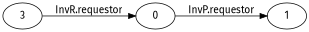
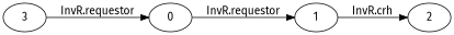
  digraph {
    fontname="Fira Sans"
    rankdir=LR
    node [fontname="Fira Sans"]
    edge [fontname="Fira Sans"]
    0
    1
+   2
    3
-   0 -> 1 [label="InvP.requestor"]
+   0 -> 1 [label="InvR.requestor"]
+   1 -> 2 [label="InvR.crh"]
    3 -> 0 [label="InvR.requestor"]
  }
